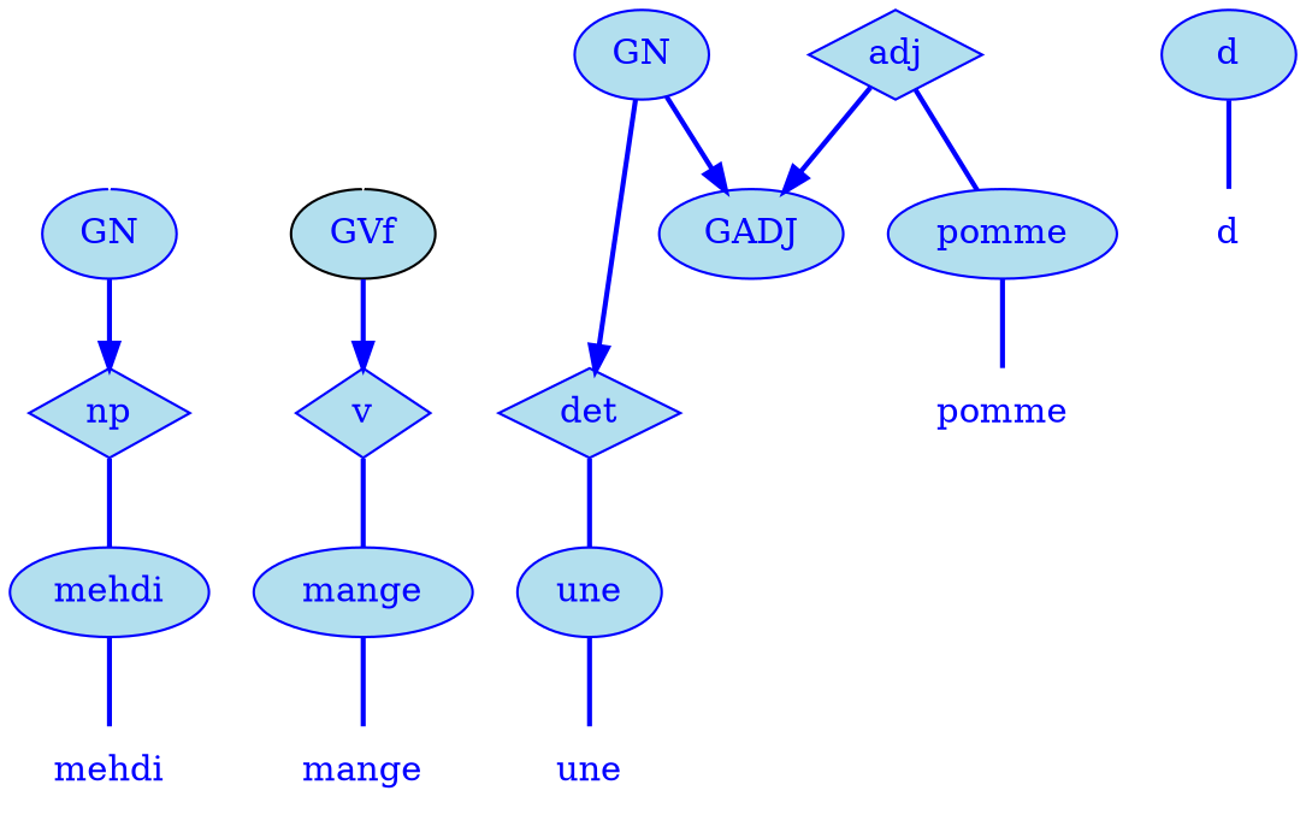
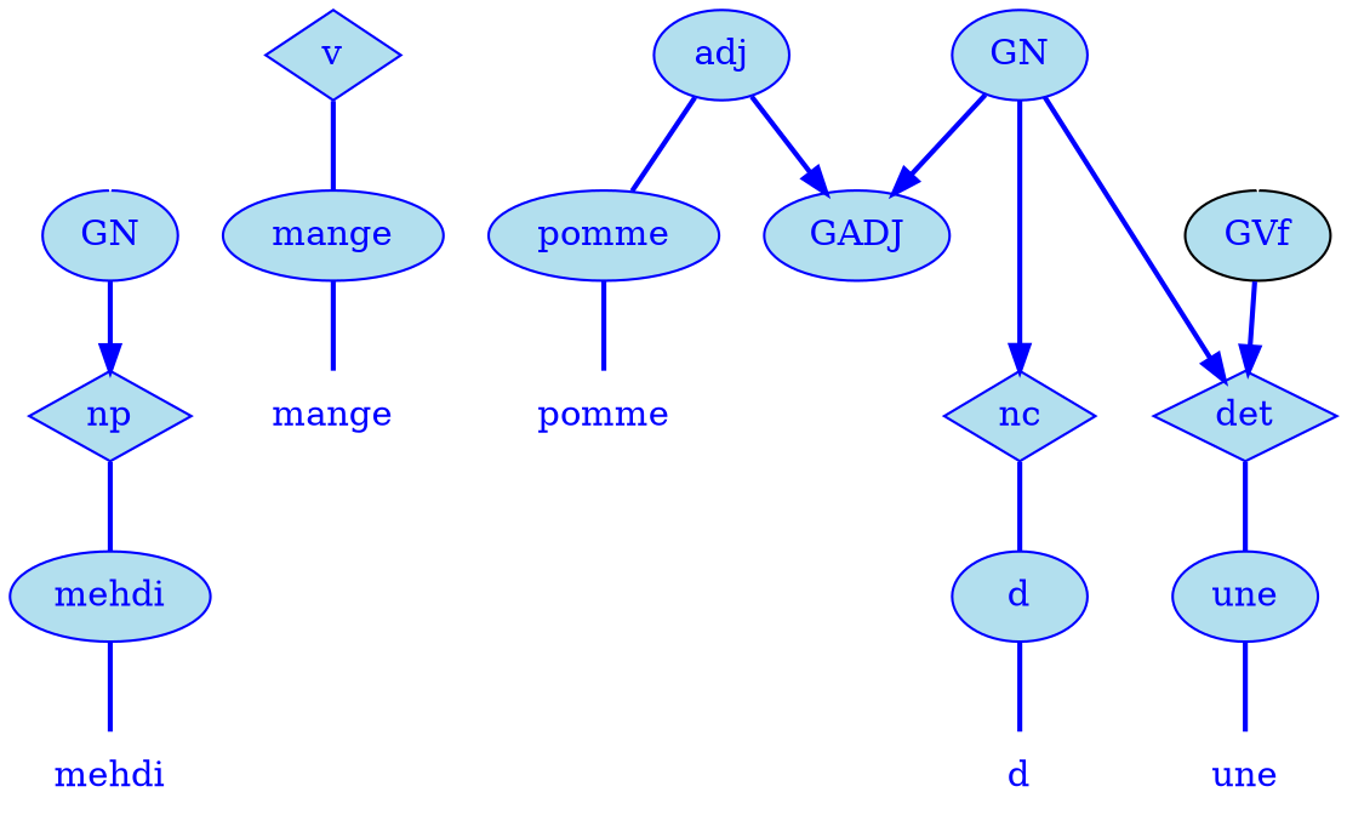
  digraph {
    node [fillcolor=lightblue2 fontcolor=blue shape=plaintext color=blue style=filled]
    edge [arrowhead=none color=blue fontcolor=blue minlen=1 style=bold]
    n1 [height=0.50 label=mehdi width=0.81 color="" style=""]
    n2 [height=0.50 label=mehdi shape=ellipse width=1.11]
    n3 [height=0.50 label=np shape=diamond width=0.75]
    n4 [arrowhead=doubleoctagon height=0.50 label=GN width=0.75 shape=""]
    n5 [height=0.50 label=mange width=0.86 color="" style=""]
    n6 [height=0.50 label=mange shape=ellipse width=1.22]
    n7 [height=0.50 label=v shape=diamond width=0.75]
    n8 [arrowhead=doubleoctagon color=black height=0.50 label=GVf width=0.81 shape=""]
    n9 [height=0.50 label=une width=0.75 color="" style=""]
    n10 [height=0.50 label=une shape=ellipse width=0.81]
    n11 [height=0.50 label=det shape=diamond width=0.75]
    n12 [height=0.50 label=pomme width=0.92 color="" style=""]
    n13 [height=0.50 label=pomme shape=ellipse width=1.28]
-   n14 [height=0.50 label=adj shape=diamond width=0.75]
+   n14 [height=0.50 label=adj shape=ellipse width=0.75]
    n15 [arrowhead=doubleoctagon height=0.50 label=GADJ width=1.03 shape=""]
    n16 [height=0.50 label=d width=0.75 color="" style=""]
    n17 [height=0.50 label=d shape=ellipse width=0.75]
+   n18 [height=0.50 label=nc shape=diamond width=0.75]
    n19 [arrowhead=doubleoctagon height=0.50 label=GN width=0.75 shape=""]
    "mc1s1_chk1#chunk#empty" [color=white fillcolor=white fontcolor=white height=0.06 shape=point width=0.06 style=""]
    "mc1s1_chk9#chunk#empty" [color=white fillcolor=white fontcolor=white height=0.06 shape=point width=0.06 style=""]
    n2 -> n1
    n3 -> n2
    n4 -> n3 [shape=normal arrowhead=""]
    n6 -> n5
    n7 -> n6
-   n8 -> n7 [shape=normal arrowhead=""]
+   n8 -> n11 [shape=normal arrowhead=""]
    n10 -> n9
    n11 -> n10
    n13 -> n12
    n14 -> n13
    n14 -> n15 [shape=normal arrowhead=""]
    n17 -> n16
+   n18 -> n17
    n19 -> n11 [minlen=2 shape=normal arrowhead=""]
    n19 -> n15 [shape=normal arrowhead=""]
+   n19 -> n18 [minlen=2 shape=normal arrowhead=""]
    "mc1s1_chk1#chunk#empty" -> n4 [color=white fontcolor=white shape=none arrowhead="" style=""]
    "mc1s1_chk9#chunk#empty" -> n8 [color=white fontcolor=white shape=none arrowhead="" style=""]
  }
